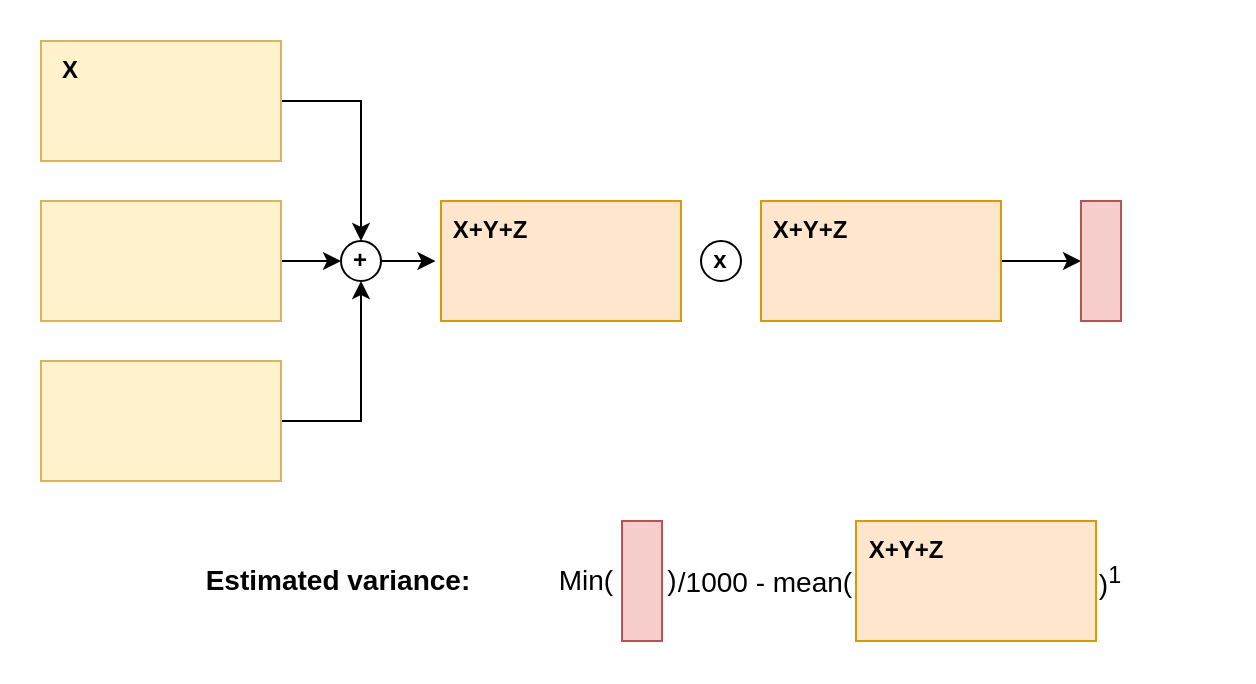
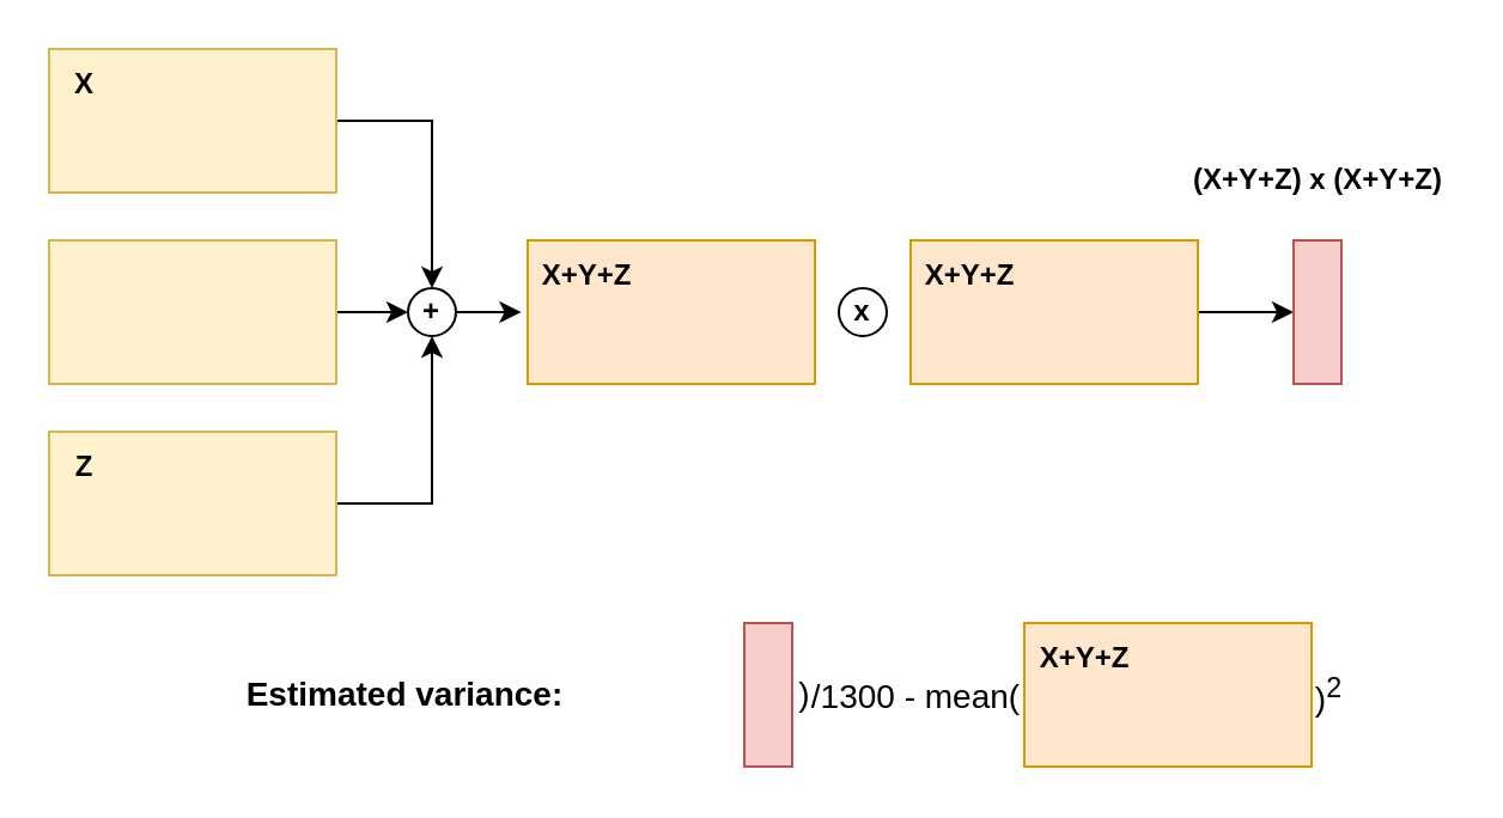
  <mxCell id="0" />
  <mxCell id="1" parent="0" />
  <mxCell id="2" style="edgeStyle=orthogonalEdgeStyle;rounded=0;orthogonalLoop=1;jettySize=auto;html=1;exitX=1;exitY=0.5;exitDx=0;exitDy=0;" edge="1" parent="1" source="3" target="10"><mxGeometry relative="1" as="geometry"><mxPoint x="180" y="130" as="targetPoint" /></mxGeometry></mxCell>
  <mxCell id="3" value="" style="rounded=0;whiteSpace=wrap;html=1;fillColor=#fff2cc;strokeColor=#d6b656;" vertex="1" parent="1"><mxGeometry x="20" y="20" width="120" height="60" as="geometry" /></mxCell>
  <mxCell id="4" style="edgeStyle=orthogonalEdgeStyle;rounded=0;orthogonalLoop=1;jettySize=auto;html=1;exitX=1;exitY=0.5;exitDx=0;exitDy=0;entryX=0;entryY=0.5;entryDx=0;entryDy=0;" edge="1" parent="1" source="5" target="10"><mxGeometry relative="1" as="geometry"><mxPoint x="180" y="130" as="targetPoint" /></mxGeometry></mxCell>
  <mxCell id="5" value="" style="rounded=0;whiteSpace=wrap;html=1;fillColor=#fff2cc;strokeColor=#d6b656;" vertex="1" parent="1"><mxGeometry x="20" y="100" width="120" height="60" as="geometry" /></mxCell>
  <mxCell id="6" style="edgeStyle=orthogonalEdgeStyle;rounded=0;orthogonalLoop=1;jettySize=auto;html=1;exitX=1;exitY=0.5;exitDx=0;exitDy=0;entryX=0.5;entryY=1;entryDx=0;entryDy=0;" edge="1" parent="1" source="7" target="10"><mxGeometry relative="1" as="geometry"><mxPoint x="180" y="130" as="targetPoint" /></mxGeometry></mxCell>
  <mxCell id="7" value="" style="rounded=0;whiteSpace=wrap;html=1;fillColor=#fff2cc;strokeColor=#d6b656;" vertex="1" parent="1"><mxGeometry x="20" y="180" width="120" height="60" as="geometry" /></mxCell>
  <mxCell id="8" value="" style="rounded=0;whiteSpace=wrap;html=1;fillColor=#ffe6cc;strokeColor=#d79b00;" vertex="1" parent="1"><mxGeometry x="220" y="100" width="120" height="60" as="geometry" /></mxCell>
  <mxCell id="9" style="edgeStyle=orthogonalEdgeStyle;rounded=0;orthogonalLoop=1;jettySize=auto;html=1;exitX=1;exitY=0.5;exitDx=0;exitDy=0;entryX=-0.023;entryY=0.5;entryDx=0;entryDy=0;entryPerimeter=0;" edge="1" parent="1" source="10" target="8"><mxGeometry relative="1" as="geometry" /></mxCell>
  <mxCell id="10" value="&lt;b&gt;+&lt;/b&gt;" style="ellipse;whiteSpace=wrap;html=1;" vertex="1" parent="1"><mxGeometry x="170" y="120" width="20" height="20" as="geometry" /></mxCell>
  <mxCell id="11" value="&lt;b style=&quot;border-color: var(--border-color);&quot;&gt;X&lt;/b&gt;" style="text;html=1;strokeColor=none;fillColor=none;align=center;verticalAlign=middle;whiteSpace=wrap;rounded=0;" vertex="1" parent="1"><mxGeometry x="20" y="20" width="30" height="30" as="geometry" /></mxCell>
+ <mxCell id="12" value="&lt;b style=&quot;border-color: var(--border-color);&quot;&gt;Z&lt;/b&gt;" style="text;html=1;strokeColor=none;fillColor=none;align=center;verticalAlign=middle;whiteSpace=wrap;rounded=0;" vertex="1" parent="1"><mxGeometry x="20" y="180" width="30" height="30" as="geometry" /></mxCell>
  <mxCell id="13" value="&lt;b style=&quot;border-color: var(--border-color);&quot;&gt;X+Y+Z&lt;/b&gt;" style="text;html=1;strokeColor=none;fillColor=none;align=center;verticalAlign=middle;whiteSpace=wrap;rounded=0;" vertex="1" parent="1"><mxGeometry x="220" y="100" width="50" height="30" as="geometry" /></mxCell>
  <mxCell id="14" style="edgeStyle=orthogonalEdgeStyle;rounded=0;orthogonalLoop=1;jettySize=auto;html=1;exitX=1;exitY=0.5;exitDx=0;exitDy=0;entryX=0;entryY=0.5;entryDx=0;entryDy=0;" edge="1" parent="1" source="15" target="18"><mxGeometry relative="1" as="geometry" /></mxCell>
  <mxCell id="15" value="" style="rounded=0;whiteSpace=wrap;html=1;fillColor=#ffe6cc;strokeColor=#d79b00;" vertex="1" parent="1"><mxGeometry x="380" y="100" width="120" height="60" as="geometry" /></mxCell>
  <mxCell id="16" value="&lt;b&gt;x&lt;/b&gt;" style="ellipse;whiteSpace=wrap;html=1;" vertex="1" parent="1"><mxGeometry x="350" y="120" width="20" height="20" as="geometry" /></mxCell>
  <mxCell id="17" value="&lt;b style=&quot;border-color: var(--border-color);&quot;&gt;X+Y+Z&lt;/b&gt;" style="text;html=1;strokeColor=none;fillColor=none;align=center;verticalAlign=middle;whiteSpace=wrap;rounded=0;" vertex="1" parent="1"><mxGeometry x="380" y="100" width="50" height="30" as="geometry" /></mxCell>
  <mxCell id="18" value="" style="rounded=0;whiteSpace=wrap;html=1;fillColor=#f8cecc;strokeColor=#b85450;" vertex="1" parent="1"><mxGeometry x="540" y="100" width="20" height="60" as="geometry" /></mxCell>
  <mxCell id="19" value="" style="rounded=0;whiteSpace=wrap;html=1;fillColor=#f8cecc;strokeColor=#b85450;" vertex="1" parent="1"><mxGeometry x="310.5" y="260" width="20" height="60" as="geometry" /></mxCell>
- <mxCell id="20" value="&lt;font style=&quot;font-size: 14px;&quot;&gt;Min(&lt;/font&gt;" style="text;html=1;strokeColor=none;fillColor=none;align=center;verticalAlign=middle;whiteSpace=wrap;rounded=0;" vertex="1" parent="1"><mxGeometry x="277.5" y="275" width="30" height="30" as="geometry" /></mxCell>
  <mxCell id="21" value="&lt;font style=&quot;font-size: 14px;&quot;&gt;)&lt;/font&gt;" style="text;html=1;strokeColor=none;fillColor=none;align=center;verticalAlign=middle;whiteSpace=wrap;rounded=0;" vertex="1" parent="1"><mxGeometry x="330.5" y="275" width="10" height="30" as="geometry" /></mxCell>
- <mxCell id="22" value="&lt;font style=&quot;font-size: 14px;&quot;&gt;/1000 - mean(&lt;/font&gt;" style="text;html=1;strokeColor=none;fillColor=none;align=center;verticalAlign=middle;whiteSpace=wrap;rounded=0;" vertex="1" parent="1"><mxGeometry x="336.5" y="276" width="91" height="30" as="geometry" /></mxCell>
+ <mxCell id="22" value="&lt;font style=&quot;font-size: 14px;&quot;&gt;/1300 - mean(&lt;/font&gt;" style="text;html=1;strokeColor=none;fillColor=none;align=center;verticalAlign=middle;whiteSpace=wrap;rounded=0;" vertex="1" parent="1"><mxGeometry x="336.5" y="276" width="91" height="30" as="geometry" /></mxCell>
  <mxCell id="23" value="" style="rounded=0;whiteSpace=wrap;html=1;fillColor=#ffe6cc;strokeColor=#d79b00;" vertex="1" parent="1"><mxGeometry x="427.5" y="260" width="120" height="60" as="geometry" /></mxCell>
  <mxCell id="24" value="&lt;b style=&quot;border-color: var(--border-color);&quot;&gt;X+Y+Z&lt;/b&gt;" style="text;html=1;strokeColor=none;fillColor=none;align=center;verticalAlign=middle;whiteSpace=wrap;rounded=0;" vertex="1" parent="1"><mxGeometry x="427.5" y="260" width="50" height="30" as="geometry" /></mxCell>
- <mxCell id="25" value="&lt;font style=&quot;font-size: 14px;&quot;&gt;)&lt;sup&gt;1&lt;/sup&gt;&lt;/font&gt;" style="text;html=1;strokeColor=none;fillColor=none;align=center;verticalAlign=middle;whiteSpace=wrap;rounded=0;" vertex="1" parent="1"><mxGeometry x="550" y="275" width="10" height="30" as="geometry" /></mxCell>
+ <mxCell id="25" value="&lt;font style=&quot;font-size: 14px;&quot;&gt;)&lt;sup&gt;2&lt;/sup&gt;&lt;/font&gt;" style="text;html=1;strokeColor=none;fillColor=none;align=center;verticalAlign=middle;whiteSpace=wrap;rounded=0;" vertex="1" parent="1"><mxGeometry x="550" y="275" width="10" height="30" as="geometry" /></mxCell>
+ <mxCell id="26" value="&lt;b style=&quot;border-color: var(--border-color);&quot;&gt;(X+Y+Z) x (&lt;b style=&quot;border-color: var(--border-color);&quot;&gt;X+Y+Z&lt;/b&gt;)&lt;/b&gt;" style="text;html=1;strokeColor=none;fillColor=none;align=center;verticalAlign=middle;whiteSpace=wrap;rounded=0;" vertex="1" parent="1"><mxGeometry x="494.5" y="60" width="111" height="30" as="geometry" /></mxCell>
  <mxCell id="27" value="&lt;font style=&quot;font-size: 14px;&quot;&gt;&lt;b&gt;Estimated variance:&lt;/b&gt;&lt;/font&gt;" style="text;html=1;strokeColor=none;fillColor=none;align=center;verticalAlign=middle;whiteSpace=wrap;rounded=0;" vertex="1" parent="1"><mxGeometry x="98.75" y="275" width="140" height="30" as="geometry" /></mxCell>
